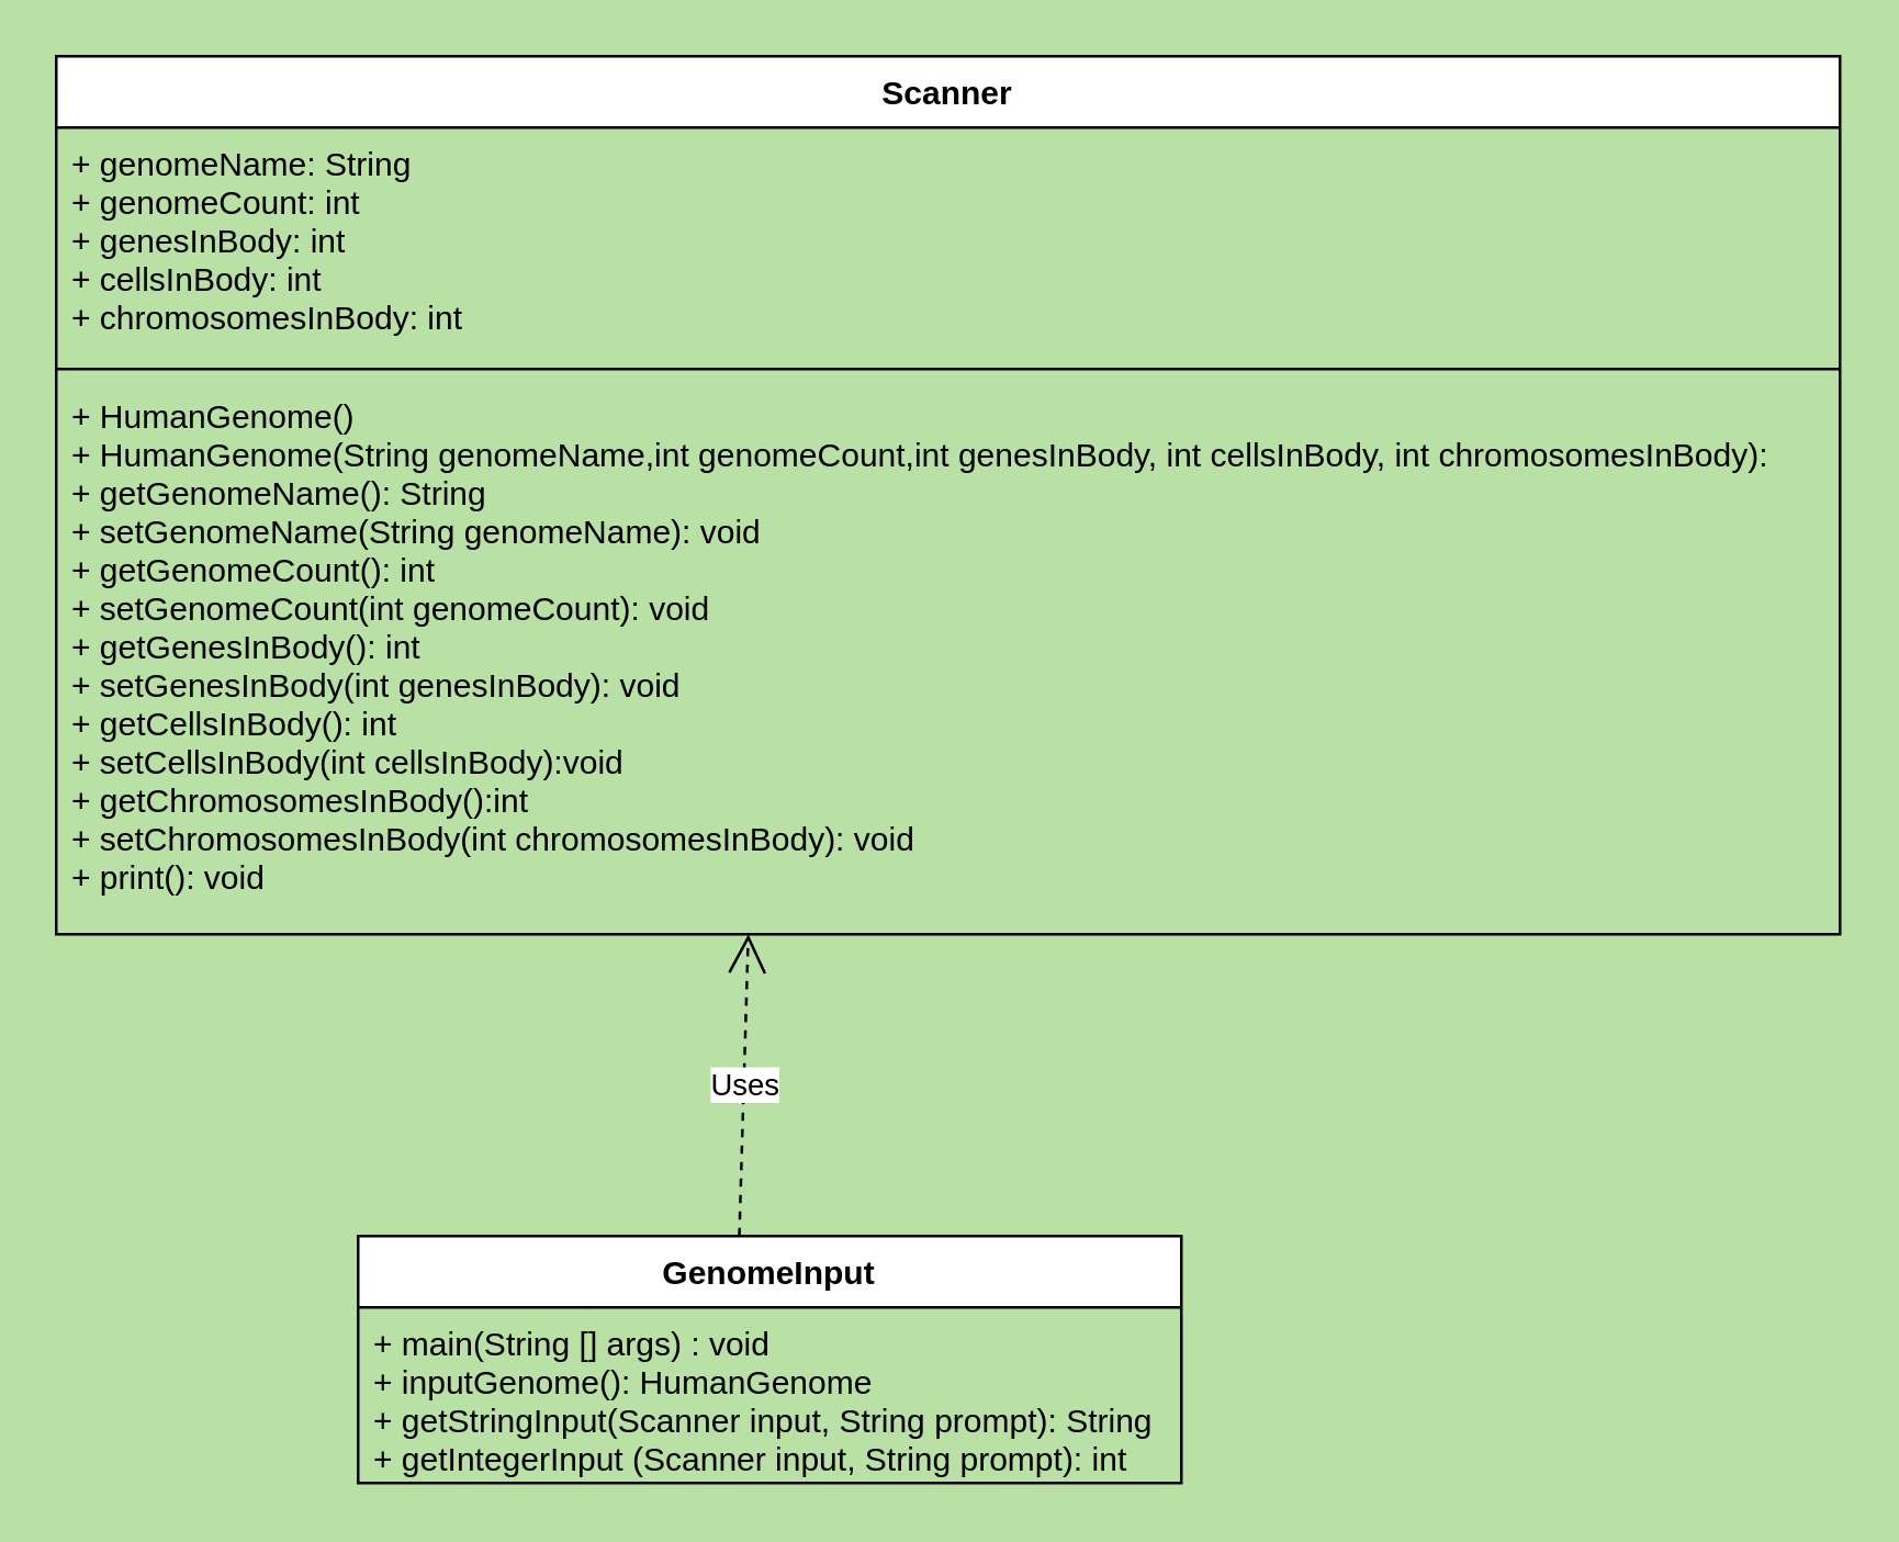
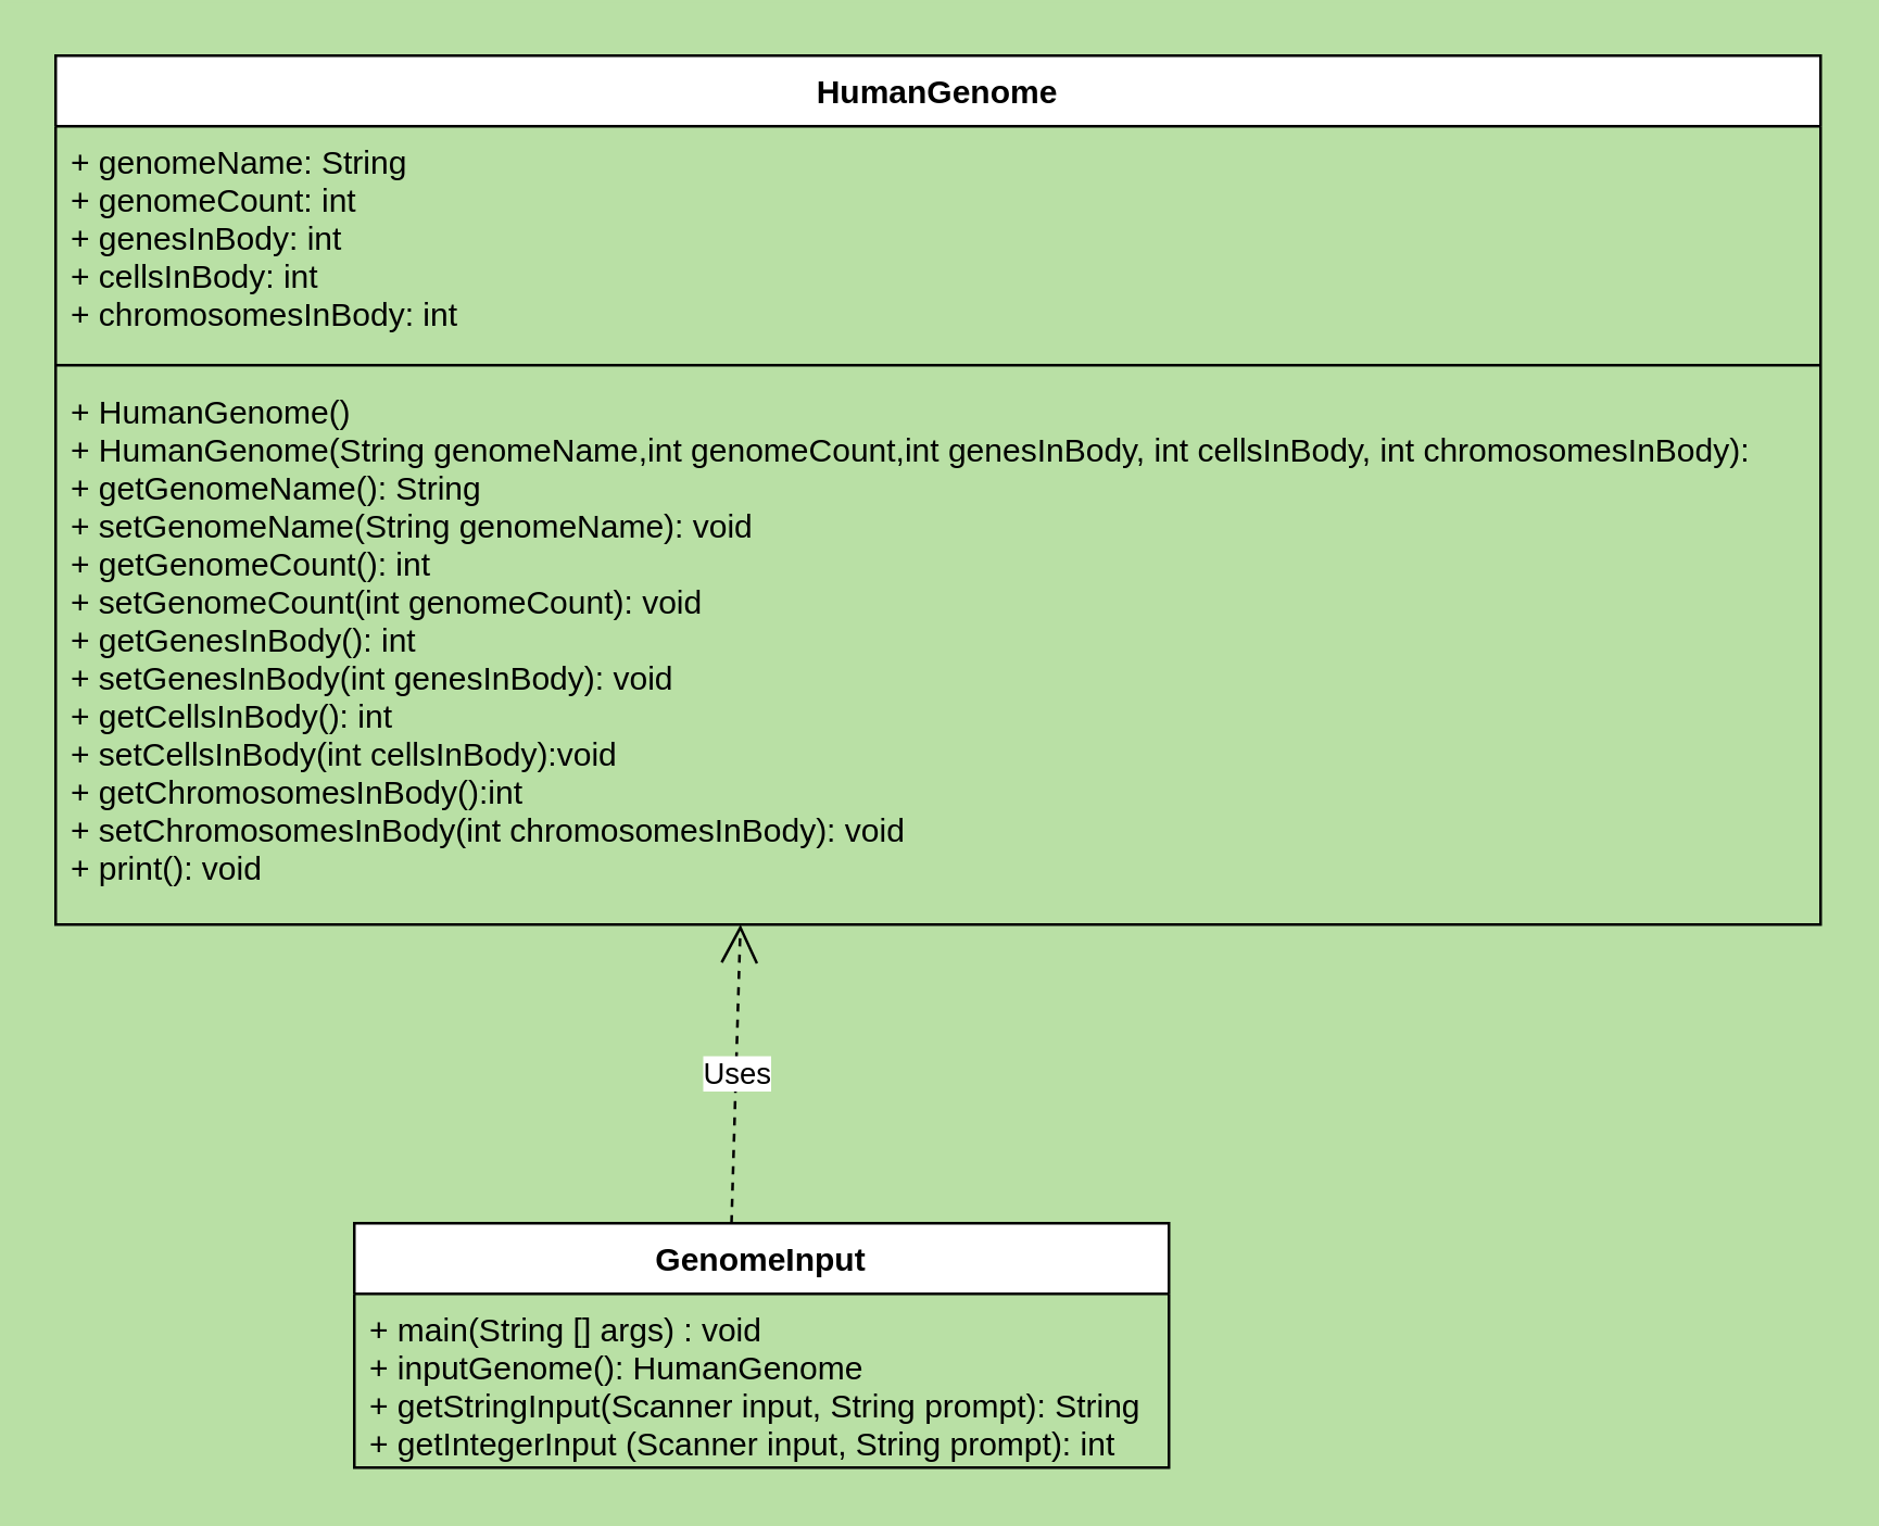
  <mxCell id="0" />
  <mxCell id="1" parent="0" />
- <mxCell id="2" value="Scanner" style="swimlane;fontStyle=1;align=center;verticalAlign=top;childLayout=stackLayout;horizontal=1;startSize=26;horizontalStack=0;resizeParent=1;resizeParentMax=0;resizeLast=0;collapsible=1;marginBottom=0;" vertex="1" parent="1"><mxGeometry x="20" y="20" width="650" height="320" as="geometry" /></mxCell>
+ <mxCell id="2" value="HumanGenome" style="swimlane;fontStyle=1;align=center;verticalAlign=top;childLayout=stackLayout;horizontal=1;startSize=26;horizontalStack=0;resizeParent=1;resizeParentMax=0;resizeLast=0;collapsible=1;marginBottom=0;" vertex="1" parent="1"><mxGeometry x="20" y="20" width="650" height="320" as="geometry" /></mxCell>
  <mxCell id="3" value="+ genomeName: String&#10;+ genomeCount: int&#10;+ genesInBody: int&#10;+ cellsInBody: int&#10;+ chromosomesInBody: int" style="text;strokeColor=none;fillColor=none;align=left;verticalAlign=top;spacingLeft=4;spacingRight=4;overflow=hidden;rotatable=0;points=[[0,0.5],[1,0.5]];portConstraint=eastwest;" vertex="1" parent="2"><mxGeometry y="26" width="650" height="84" as="geometry" /></mxCell>
  <mxCell id="4" value="" style="line;strokeWidth=1;fillColor=none;align=left;verticalAlign=middle;spacingTop=-1;spacingLeft=3;spacingRight=3;rotatable=0;labelPosition=right;points=[];portConstraint=eastwest;" vertex="1" parent="2"><mxGeometry y="110" width="650" height="8" as="geometry" /></mxCell>
  <mxCell id="5" value="+ HumanGenome()&#10;+ HumanGenome(String genomeName,int genomeCount,int genesInBody, int cellsInBody, int chromosomesInBody):&#10;+ getGenomeName(): String&#10;+ setGenomeName(String genomeName): void&#10;+ getGenomeCount(): int&#10;+ setGenomeCount(int genomeCount): void&#10;+ getGenesInBody(): int&#10;+ setGenesInBody(int genesInBody): void&#10;+ getCellsInBody(): int&#10;+ setCellsInBody(int cellsInBody):void&#10;+ getChromosomesInBody():int&#10;+ setChromosomesInBody(int chromosomesInBody): void&#10;+ print(): void" style="text;strokeColor=none;fillColor=none;align=left;verticalAlign=top;spacingLeft=4;spacingRight=4;overflow=hidden;rotatable=0;points=[[0,0.5],[1,0.5]];portConstraint=eastwest;" vertex="1" parent="2"><mxGeometry y="118" width="650" height="202" as="geometry" /></mxCell>
  <mxCell id="6" value="GenomeInput" style="swimlane;fontStyle=1;align=center;verticalAlign=top;childLayout=stackLayout;horizontal=1;startSize=26;horizontalStack=0;resizeParent=1;resizeParentMax=0;resizeLast=0;collapsible=1;marginBottom=0;" vertex="1" parent="1"><mxGeometry x="130" y="450" width="300" height="90" as="geometry" /></mxCell>
  <mxCell id="7" value="+ main(String [] args) : void&#10;+ inputGenome(): HumanGenome&#10;+ getStringInput(Scanner input, String prompt): String&#10;+ getIntegerInput (Scanner input, String prompt): int" style="text;strokeColor=none;fillColor=none;align=left;verticalAlign=top;spacingLeft=4;spacingRight=4;overflow=hidden;rotatable=0;points=[[0,0.5],[1,0.5]];portConstraint=eastwest;" vertex="1" parent="6"><mxGeometry y="26" width="300" height="64" as="geometry" /></mxCell>
  <mxCell id="8" value="Uses" style="endArrow=open;endSize=12;dashed=1;html=1;exitX=0.463;exitY=0;exitDx=0;exitDy=0;exitPerimeter=0;entryX=0.388;entryY=1;entryDx=0;entryDy=0;entryPerimeter=0;" edge="1" parent="1" source="6" target="5"><mxGeometry width="160" relative="1" as="geometry"><mxPoint x="800" y="350" as="sourcePoint" /><mxPoint x="960" y="350" as="targetPoint" /></mxGeometry></mxCell>
